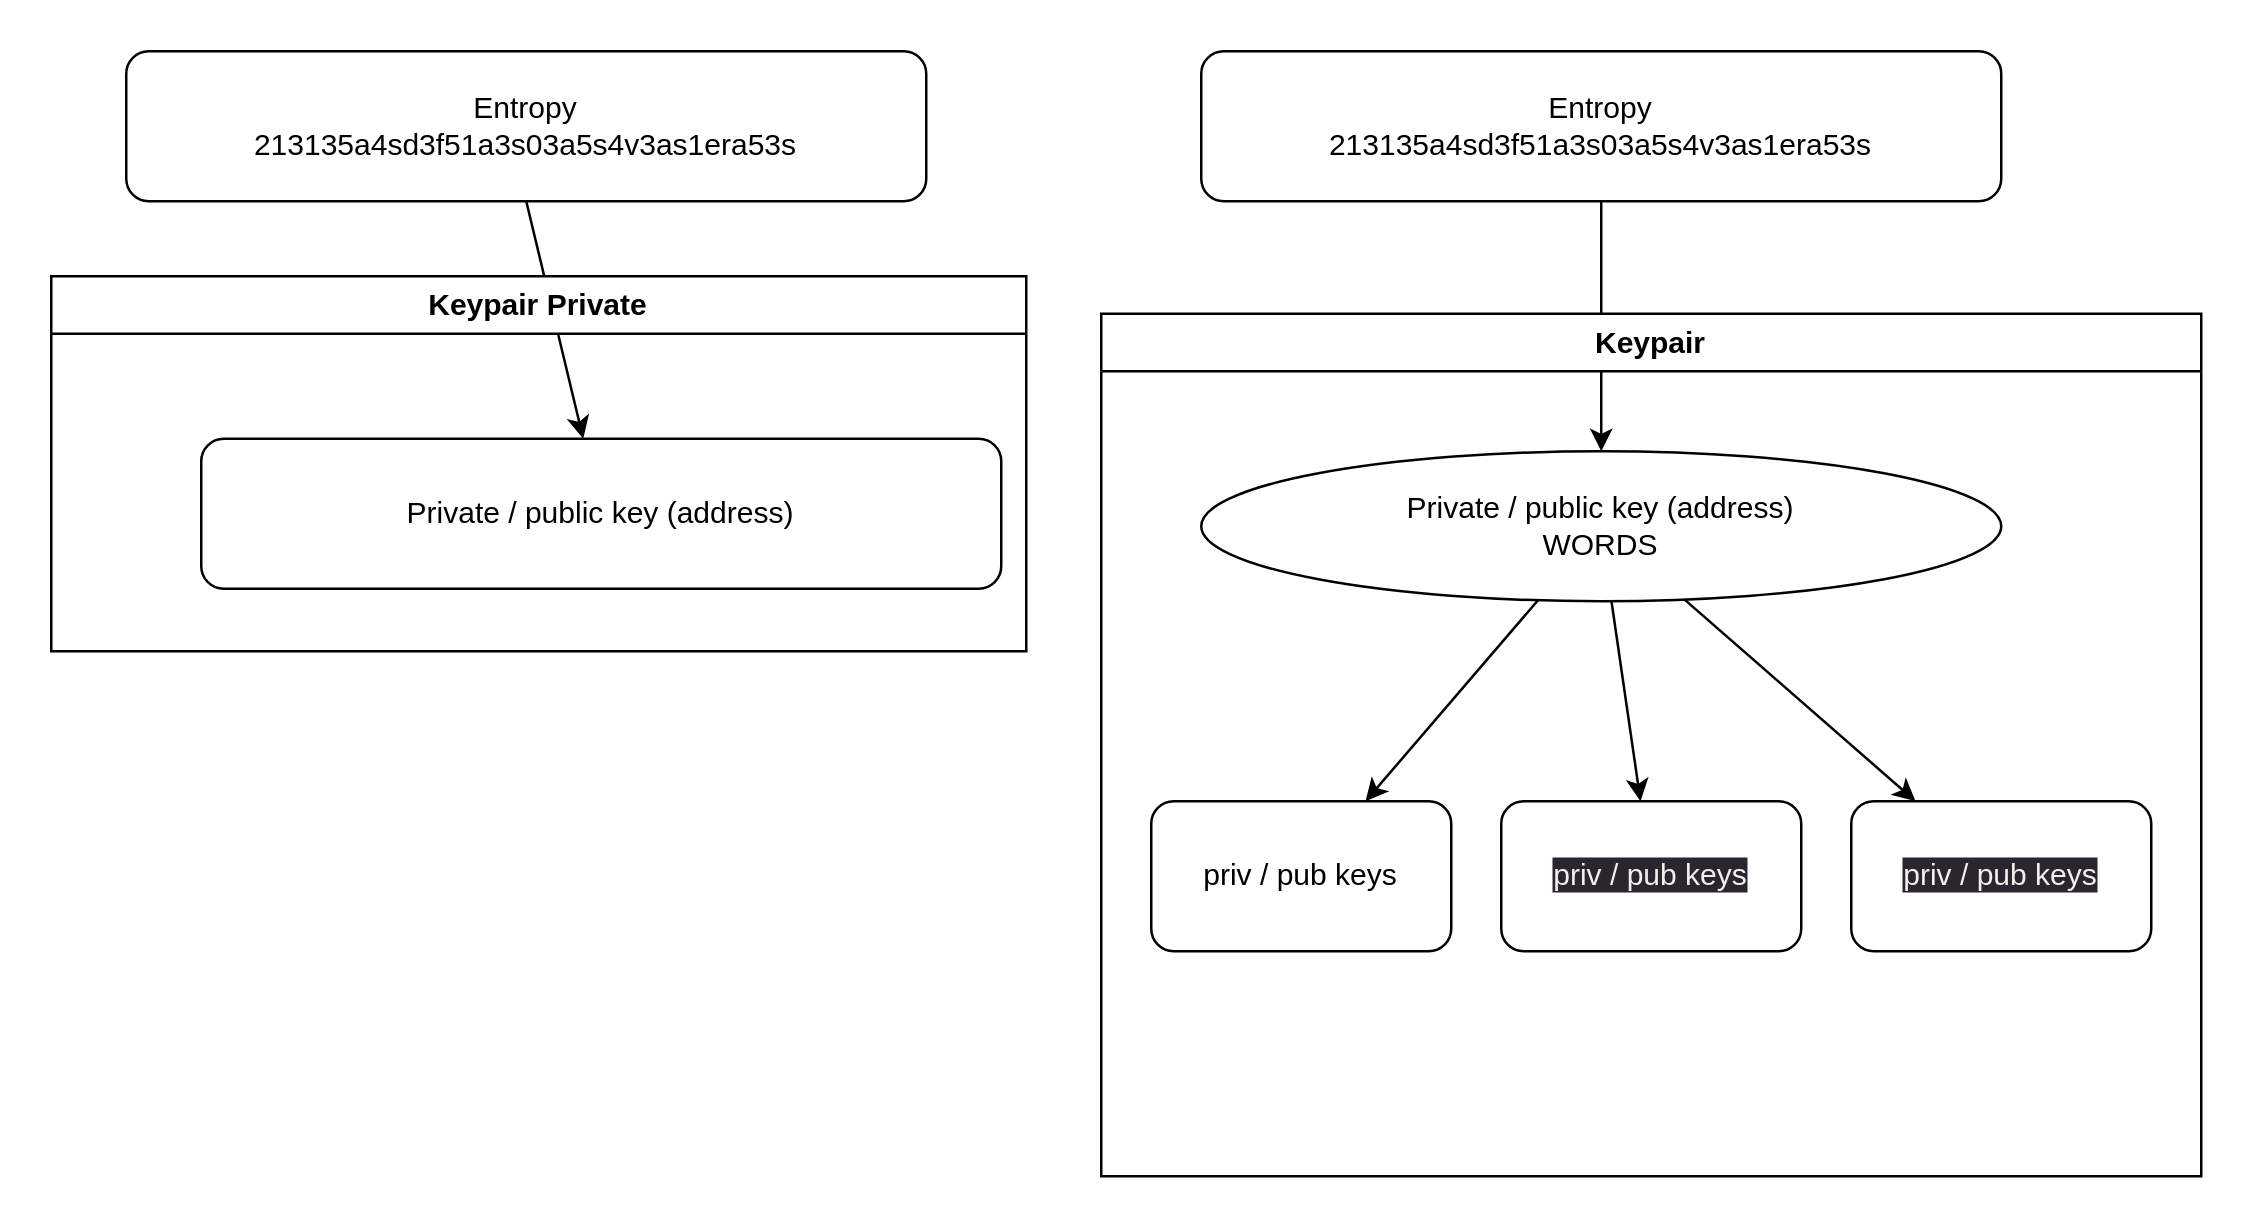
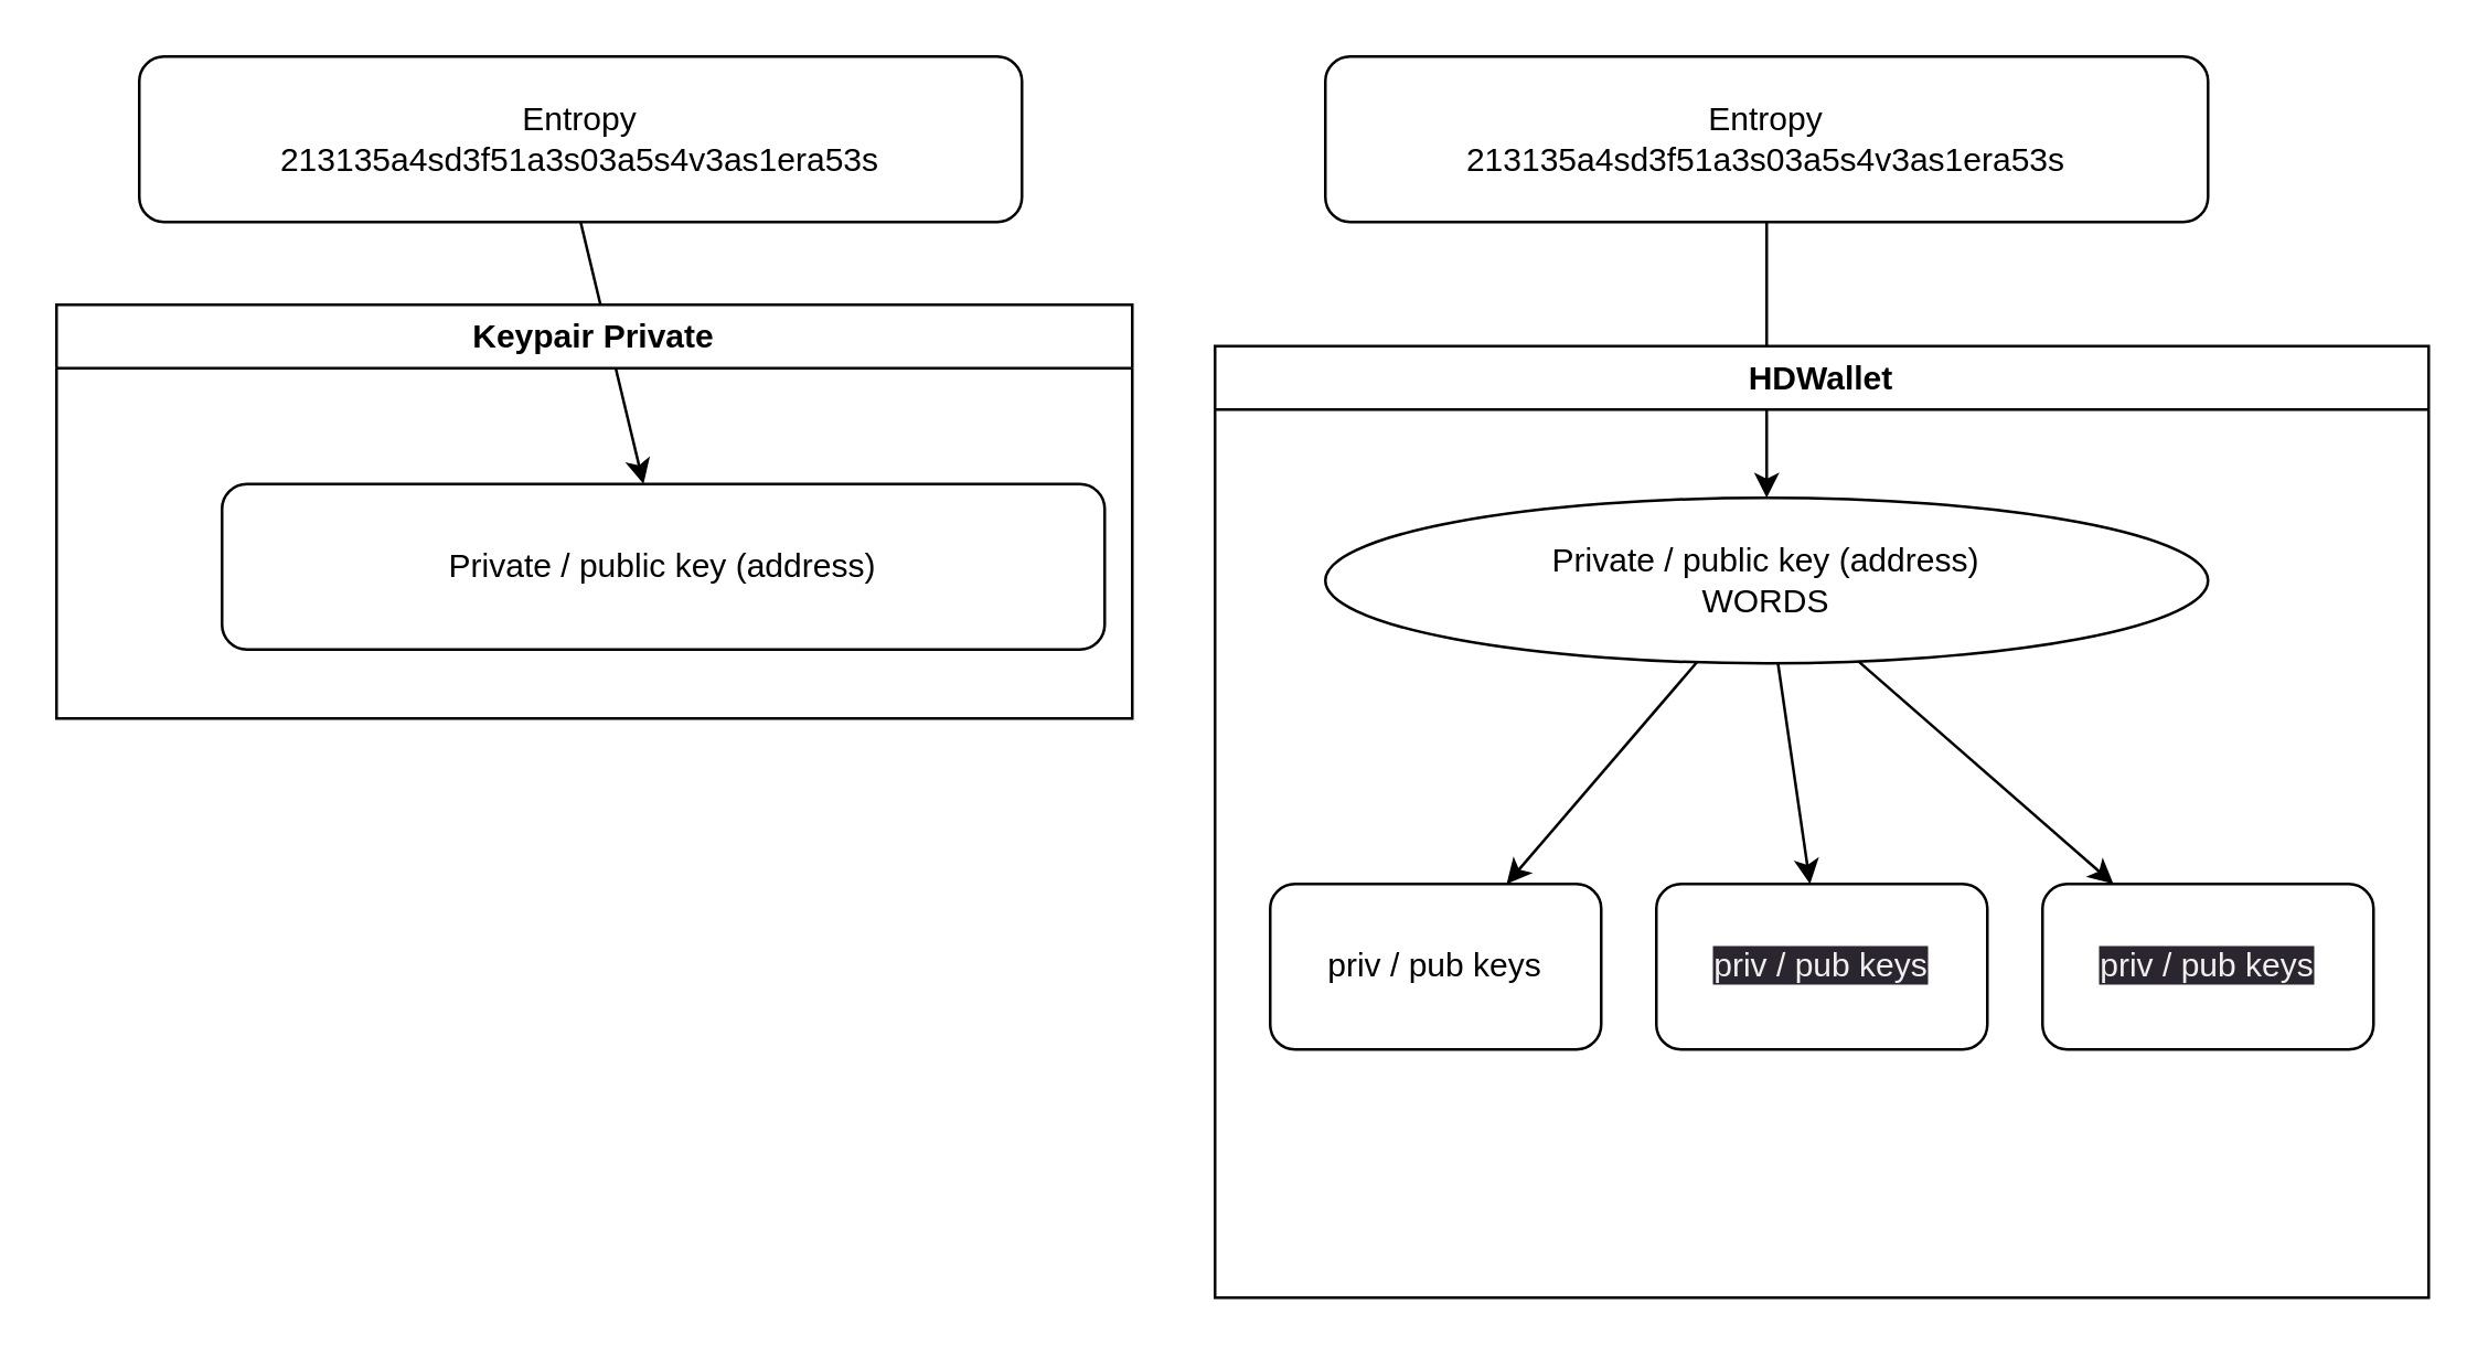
  <mxCell id="0" />
  <mxCell id="1" parent="0" />
  <mxCell id="2" value="Entropy&lt;br&gt;213135a4sd3f51a3s03a5s4v3as1era53s" style="rounded=1;whiteSpace=wrap;html=1;" vertex="1" parent="1"><mxGeometry x="50" y="20" width="320" height="60" as="geometry" /></mxCell>
  <mxCell id="3" value="" style="endArrow=classic;html=1;exitX=0.5;exitY=1;exitDx=0;exitDy=0;" edge="1" parent="1" source="2" target="5"><mxGeometry width="50" height="50" relative="1" as="geometry"><mxPoint x="150" y="240" as="sourcePoint" /><mxPoint x="210" y="180" as="targetPoint" /></mxGeometry></mxCell>
  <mxCell id="4" value="Keypair Private" style="swimlane;whiteSpace=wrap;html=1;startSize=23;" vertex="1" parent="1"><mxGeometry x="20" y="110" width="390" height="150" as="geometry" /></mxCell>
  <mxCell id="5" value="Private / public key (address)" style="rounded=1;whiteSpace=wrap;html=1;" vertex="1" parent="4"><mxGeometry x="60" y="65" width="320" height="60" as="geometry" /></mxCell>
  <mxCell id="6" value="Entropy&lt;br&gt;213135a4sd3f51a3s03a5s4v3as1era53s" style="rounded=1;whiteSpace=wrap;html=1;" vertex="1" parent="1"><mxGeometry x="480" y="20" width="320" height="60" as="geometry" /></mxCell>
  <mxCell id="7" value="" style="endArrow=classic;html=1;exitX=0.5;exitY=1;exitDx=0;exitDy=0;" edge="1" parent="1" source="6" target="9"><mxGeometry width="50" height="50" relative="1" as="geometry"><mxPoint x="570" y="240" as="sourcePoint" /><mxPoint x="630" y="180" as="targetPoint" /></mxGeometry></mxCell>
- <mxCell id="8" value="Keypair" style="swimlane;whiteSpace=wrap;html=1;startSize=23;" vertex="1" parent="1"><mxGeometry x="440" y="125" width="440" height="345" as="geometry" /></mxCell>
+ <mxCell id="8" value="HDWallet" style="swimlane;whiteSpace=wrap;html=1;startSize=23;" vertex="1" parent="1"><mxGeometry x="440" y="125" width="440" height="345" as="geometry" /></mxCell>
  <mxCell id="9" value="Private / public key (address)&lt;br&gt;WORDS" style="ellipse;whiteSpace=wrap;html=1;" vertex="1" parent="8"><mxGeometry x="40" y="55" width="320" height="60" as="geometry" /></mxCell>
  <mxCell id="10" value="priv / pub keys" style="rounded=1;whiteSpace=wrap;html=1;" vertex="1" parent="8"><mxGeometry x="20" y="195" width="120" height="60" as="geometry" /></mxCell>
  <mxCell id="11" value="&lt;span style=&quot;color: rgb(240, 240, 240); font-family: Helvetica; font-size: 12px; font-style: normal; font-variant-ligatures: normal; font-variant-caps: normal; font-weight: 400; letter-spacing: normal; orphans: 2; text-align: center; text-indent: 0px; text-transform: none; widows: 2; word-spacing: 0px; -webkit-text-stroke-width: 0px; background-color: rgb(42, 37, 47); text-decoration-thickness: initial; text-decoration-style: initial; text-decoration-color: initial; float: none; display: inline !important;&quot;&gt;priv / pub keys&lt;/span&gt;" style="rounded=1;whiteSpace=wrap;html=1;" vertex="1" parent="8"><mxGeometry x="160" y="195" width="120" height="60" as="geometry" /></mxCell>
  <mxCell id="12" value="&lt;span style=&quot;color: rgb(240, 240, 240); font-family: Helvetica; font-size: 12px; font-style: normal; font-variant-ligatures: normal; font-variant-caps: normal; font-weight: 400; letter-spacing: normal; orphans: 2; text-align: center; text-indent: 0px; text-transform: none; widows: 2; word-spacing: 0px; -webkit-text-stroke-width: 0px; background-color: rgb(42, 37, 47); text-decoration-thickness: initial; text-decoration-style: initial; text-decoration-color: initial; float: none; display: inline !important;&quot;&gt;priv / pub keys&lt;/span&gt;" style="rounded=1;whiteSpace=wrap;html=1;" vertex="1" parent="8"><mxGeometry x="300" y="195" width="120" height="60" as="geometry" /></mxCell>
  <mxCell id="13" style="edgeStyle=none;html=1;" edge="1" parent="8" source="9" target="10"><mxGeometry relative="1" as="geometry" /></mxCell>
  <mxCell id="14" style="edgeStyle=none;html=1;" edge="1" parent="8" source="9" target="11"><mxGeometry relative="1" as="geometry" /></mxCell>
  <mxCell id="15" style="edgeStyle=none;html=1;" edge="1" parent="8" source="9" target="12"><mxGeometry relative="1" as="geometry"><mxPoint x="350" y="215" as="targetPoint" /></mxGeometry></mxCell>
